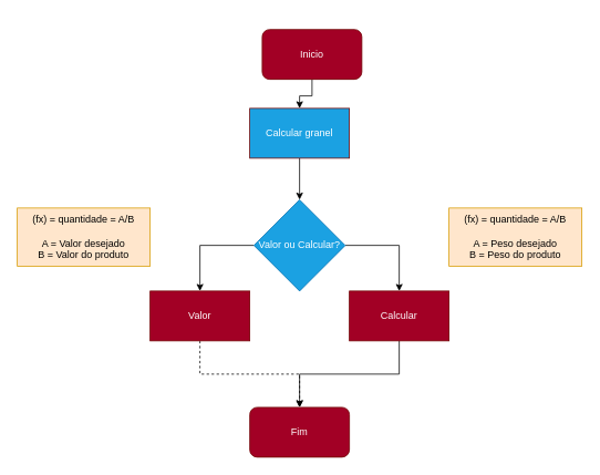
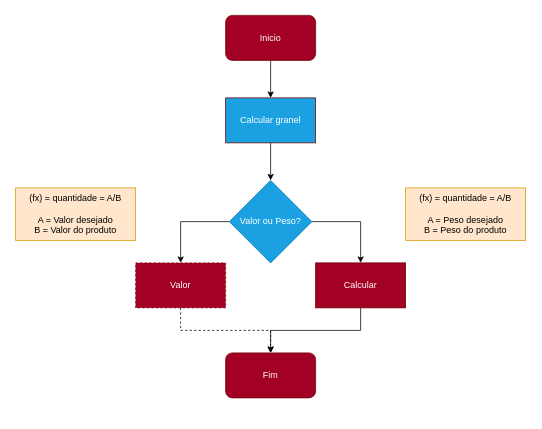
  <mxCell id="0" />
  <mxCell id="1" parent="0" />
  <mxCell id="2" style="edgeStyle=orthogonalEdgeStyle;rounded=0;orthogonalLoop=1;jettySize=auto;html=1;entryX=0.5;entryY=0;entryDx=0;entryDy=0;" parent="1" source="3" target="5" edge="1"><mxGeometry relative="1" as="geometry" /></mxCell>
- <mxCell id="3" value="Inicio" style="rounded=1;whiteSpace=wrap;html=1;fillColor=#a20025;fontColor=#ffffff;strokeColor=#6F0000;" parent="1" vertex="1"><mxGeometry x="315" y="35" width="120" height="60" as="geometry" /></mxCell>
+ <mxCell id="3" value="Inicio" style="rounded=1;whiteSpace=wrap;html=1;fillColor=#a20025;fontColor=#ffffff;strokeColor=#6F0000;" parent="1" vertex="1"><mxGeometry x="300" y="20" width="120" height="60" as="geometry" /></mxCell>
  <mxCell id="4" style="edgeStyle=orthogonalEdgeStyle;rounded=0;orthogonalLoop=1;jettySize=auto;html=1;entryX=0.5;entryY=0;entryDx=0;entryDy=0;" parent="1" source="5" target="8" edge="1"><mxGeometry relative="1" as="geometry" /></mxCell>
  <mxCell id="5" value="Calcular granel" style="rounded=0;whiteSpace=wrap;html=1;fillColor=#1ba1e2;fontColor=#ffffff;strokeColor=#6F0000;" parent="1" vertex="1"><mxGeometry x="300" y="130" width="120" height="60" as="geometry" /></mxCell>
  <mxCell id="6" style="edgeStyle=orthogonalEdgeStyle;rounded=0;orthogonalLoop=1;jettySize=auto;html=1;entryX=0.5;entryY=0;entryDx=0;entryDy=0;" parent="1" source="8" target="10" edge="1"><mxGeometry relative="1" as="geometry" /></mxCell>
  <mxCell id="7" style="edgeStyle=orthogonalEdgeStyle;rounded=0;orthogonalLoop=1;jettySize=auto;html=1;entryX=0.5;entryY=0;entryDx=0;entryDy=0;" parent="1" source="8" target="12" edge="1"><mxGeometry relative="1" as="geometry" /></mxCell>
- <mxCell id="8" value="Valor ou Calcular?" style="rhombus;whiteSpace=wrap;html=1;fillColor=#1ba1e2;fontColor=#ffffff;strokeColor=#006EAF;" parent="1" vertex="1"><mxGeometry x="305" y="240" width="110" height="110" as="geometry" /></mxCell>
+ <mxCell id="8" value="Valor ou Peso?" style="rhombus;whiteSpace=wrap;html=1;fillColor=#1ba1e2;fontColor=#ffffff;strokeColor=#006EAF;" parent="1" vertex="1"><mxGeometry x="305" y="240" width="110" height="110" as="geometry" /></mxCell>
  <mxCell id="9" style="edgeStyle=orthogonalEdgeStyle;rounded=0;orthogonalLoop=1;jettySize=auto;html=1;dashed=1;" parent="1" source="10" target="13" edge="1"><mxGeometry relative="1" as="geometry" /></mxCell>
- <mxCell id="10" value="Valor" style="rounded=0;whiteSpace=wrap;html=1;fillColor=#a20025;fontColor=#ffffff;strokeColor=#6F0000;" parent="1" vertex="1"><mxGeometry x="180" y="350" width="120" height="60" as="geometry" /></mxCell>
+ <mxCell id="10" value="Valor" style="rounded=0;whiteSpace=wrap;html=1;fillColor=#a20025;fontColor=#ffffff;strokeColor=#6F0000;dashed=1;" parent="1" vertex="1"><mxGeometry x="180" y="350" width="120" height="60" as="geometry" /></mxCell>
  <mxCell id="11" style="edgeStyle=orthogonalEdgeStyle;rounded=0;orthogonalLoop=1;jettySize=auto;html=1;entryX=0.5;entryY=0;entryDx=0;entryDy=0;" parent="1" source="12" target="13" edge="1"><mxGeometry relative="1" as="geometry" /></mxCell>
  <mxCell id="12" value="Calcular" style="rounded=0;whiteSpace=wrap;html=1;fillColor=#a20025;fontColor=#ffffff;strokeColor=#6F0000;" parent="1" vertex="1"><mxGeometry x="420" y="350" width="120" height="60" as="geometry" /></mxCell>
- <mxCell id="13" value="Fim" style="rounded=1;whiteSpace=wrap;html=1;fillColor=#a20025;fontColor=#ffffff;strokeColor=#6F0000;" parent="1" vertex="1"><mxGeometry x="300" y="490" width="120" height="60" as="geometry" /></mxCell>
+ <mxCell id="13" value="Fim" style="rounded=1;whiteSpace=wrap;html=1;fillColor=#a20025;fontColor=#ffffff;strokeColor=#6F0000;" parent="1" vertex="1"><mxGeometry x="300" y="470" width="120" height="60" as="geometry" /></mxCell>
  <mxCell id="14" value="(fx) = quantidade = A/B&lt;br&gt;&lt;br&gt;A = Valor desejado&lt;br&gt;B = Valor do produto" style="text;html=1;strokeColor=#d79b00;fillColor=#ffe6cc;align=center;verticalAlign=middle;whiteSpace=wrap;rounded=0;" parent="1" vertex="1"><mxGeometry x="20" y="250" width="160" height="70" as="geometry" /></mxCell>
  <mxCell id="15" value="&lt;span&gt;(fx) = quantidade = A/B&lt;/span&gt;&lt;br&gt;&lt;br&gt;&lt;span&gt;A = Peso desejado&lt;/span&gt;&lt;br&gt;&lt;div&gt;&lt;span&gt;B = Peso do produto&lt;/span&gt;&lt;/div&gt;" style="text;html=1;strokeColor=#d79b00;fillColor=#ffe6cc;align=center;verticalAlign=middle;whiteSpace=wrap;rounded=0;" parent="1" vertex="1"><mxGeometry x="540" y="250" width="160" height="70" as="geometry" /></mxCell>
